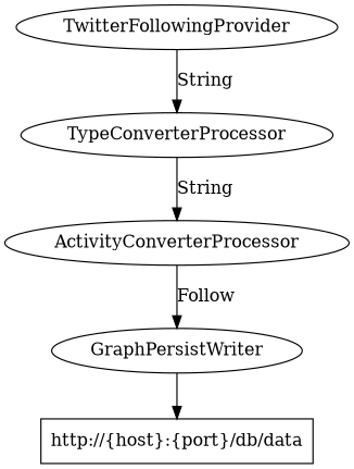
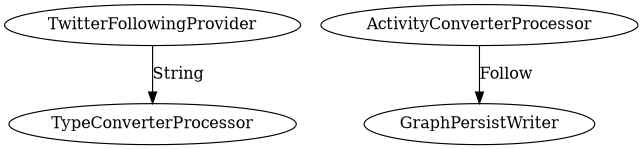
  digraph {
    node [shape=ellipse]
    n1 [label=TwitterFollowingProvider]
    n2 [label=TypeConverterProcessor]
    n3 [label=ActivityConverterProcessor]
    n4 [label=GraphPersistWriter]
-   n5 [label="http://{host}:{port}/db/data" shape=box]
    n1 -> n2 [label=String]
-   n2 -> n3 [label=String]
    n3 -> n4 [label=Follow]
-   n4 -> n5
  }
